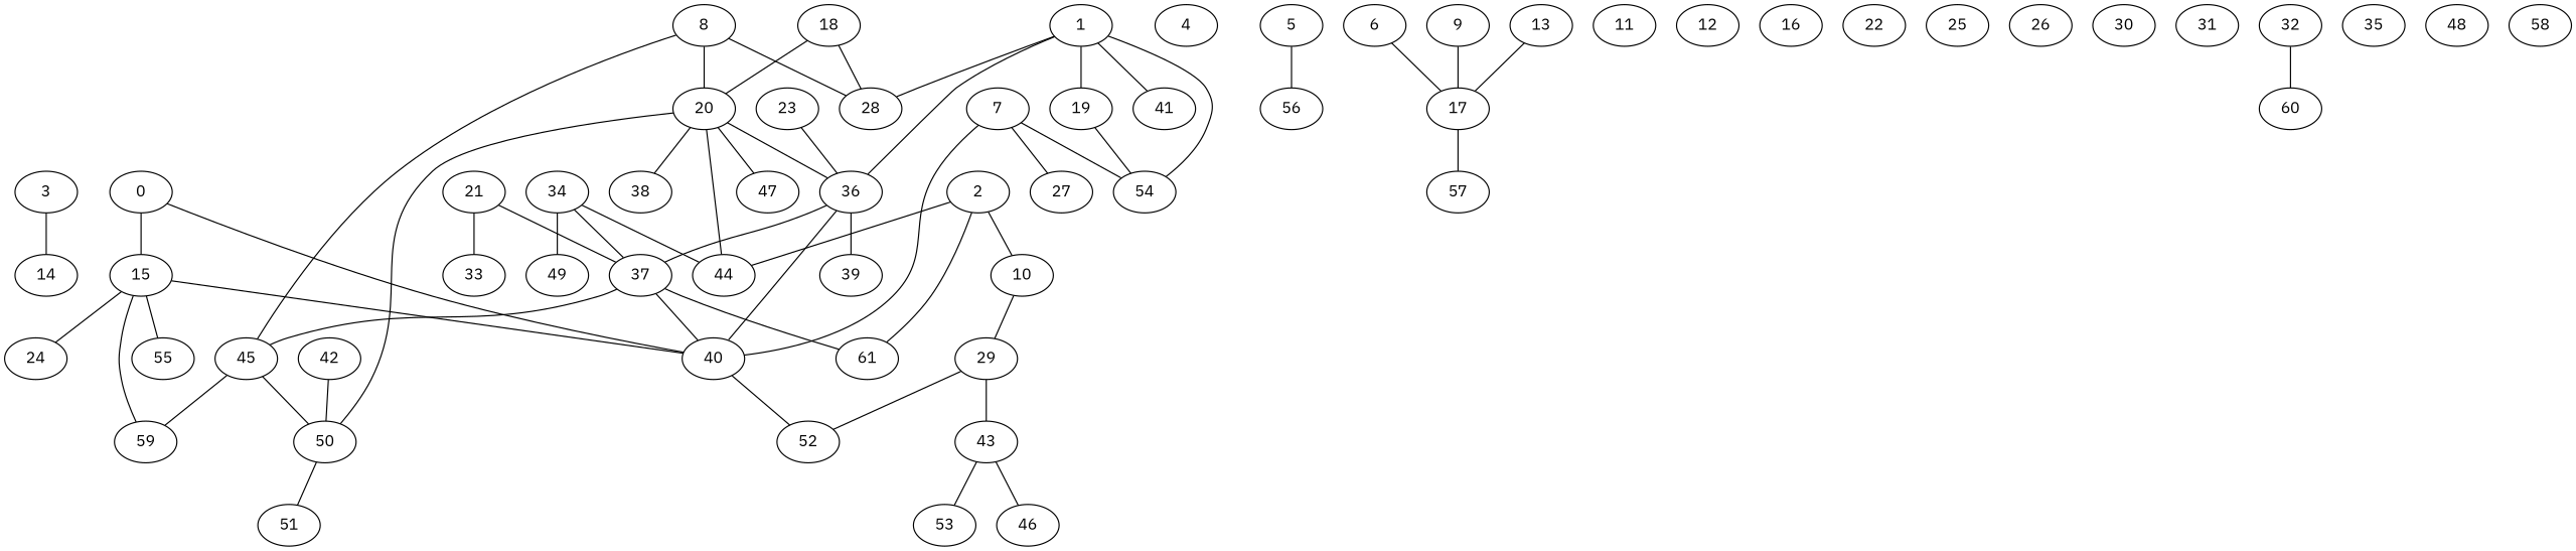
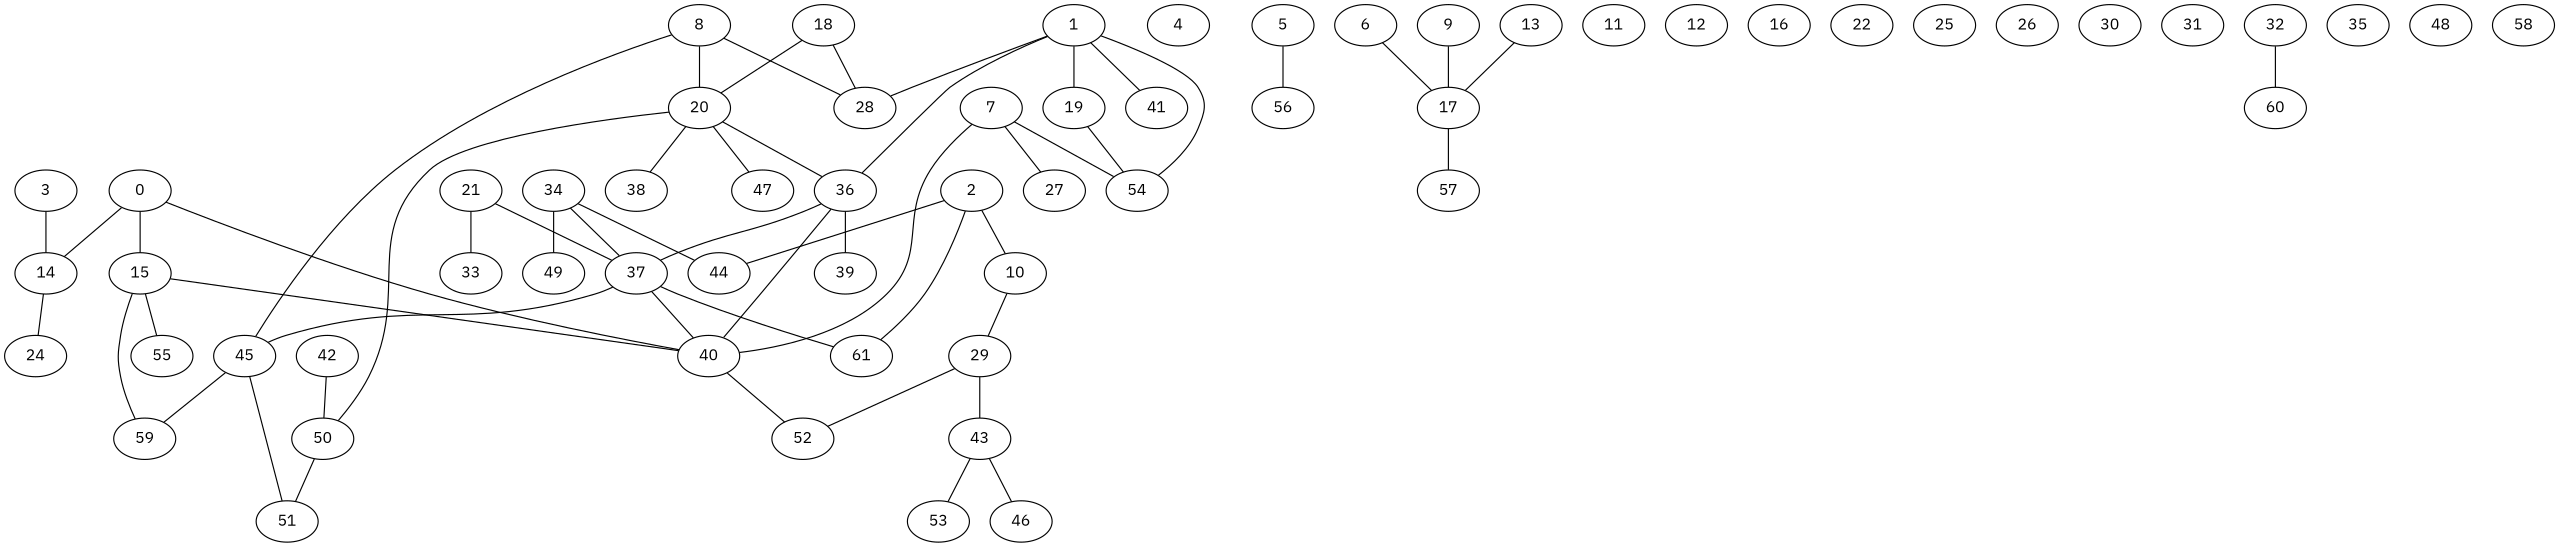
  graph {
    fontname="IBM Plex Sans"
    node [fontname="IBM Plex Sans"]
    edge [fontname="IBM Plex Sans"]
    0
    14
    15
    40
    24
    55
    59
    52
    1
    19
    28
    36
    41
    54
    37
    39
    61
    45
    2
    10
    44
    29
    43
    3
    4
    5
    56
    6
    17
    57
    7
    27
    8
    20
    38
    47
    50
    51
    9
    46
    53
    11
    12
    13
    16
    18
    21
    33
    22
-   23
    25
    26
    30
    31
    32
    60
    34
    49
    35
    42
    48
    58
+   0 -- 14
    0 -- 15
    0 -- 40
-   15 -- 24
+   14 -- 24
    15 -- 40
    15 -- 55
    15 -- 59
    40 -- 52
    1 -- 19
    1 -- 28
    1 -- 36
    1 -- 41
    1 -- 54
    19 -- 54
    36 -- 40
    36 -- 37
    36 -- 39
    37 -- 40
    37 -- 61
    37 -- 45
    45 -- 59
-   45 -- 50
+   45 -- 51
    2 -- 61
    2 -- 10
    2 -- 44
    10 -- 29
    29 -- 52
    29 -- 43
    43 -- 46
    43 -- 53
    3 -- 14
    5 -- 56
    6 -- 17
    17 -- 57
    7 -- 40
    7 -- 54
    7 -- 27
    8 -- 28
    8 -- 45
    8 -- 20
    20 -- 36
-   20 -- 44
    20 -- 38
    20 -- 47
    20 -- 50
    50 -- 51
    9 -- 17
    13 -- 17
    18 -- 28
    18 -- 20
    21 -- 37
    21 -- 33
-   23 -- 36
    32 -- 60
    34 -- 37
    34 -- 44
    34 -- 49
    42 -- 50
  }
